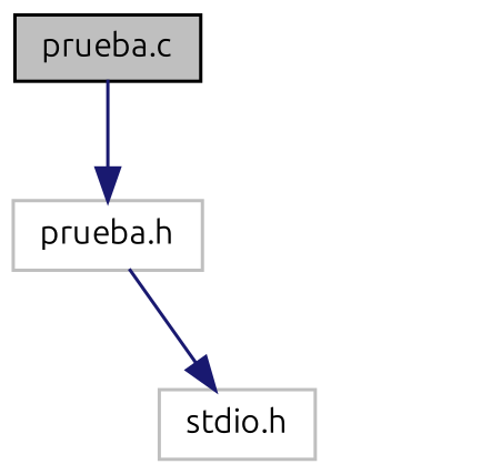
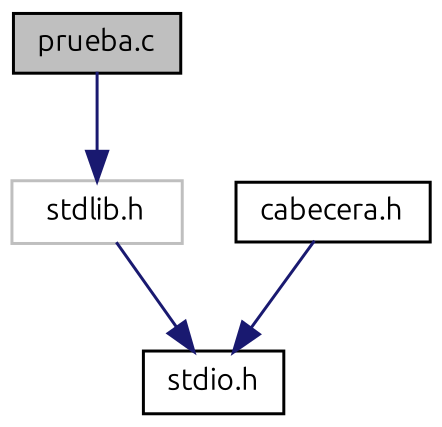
  digraph {
    fontname=Ubuntu
    node [color=black fillcolor=white fontname=Ubuntu fontsize=10 shape=record style=filled]
    edge [color=midnightblue fontname=Ubuntu fontsize=10 labelfontname=Helvetica labelfontsize=10 style=solid]
    n1 [fillcolor=grey75 fontcolor=black height=0.2 label="prueba.c" width=0.4]
-   n2 [color=grey75 height=0.2 label="prueba.h" width=0.4]
-   n3 [color=grey75 height=0.2 label="stdio.h" width=0.4]
+   n2 [color=grey75 height=0.2 label="stdlib.h" width=0.4]
+   n3 [height=0.2 label="stdio.h" width=0.4]
+   n4 [height=0.2 label="cabecera.h" width=0.4]
    n1 -> n2
    n2 -> n3
+   n4 -> n3
  }
